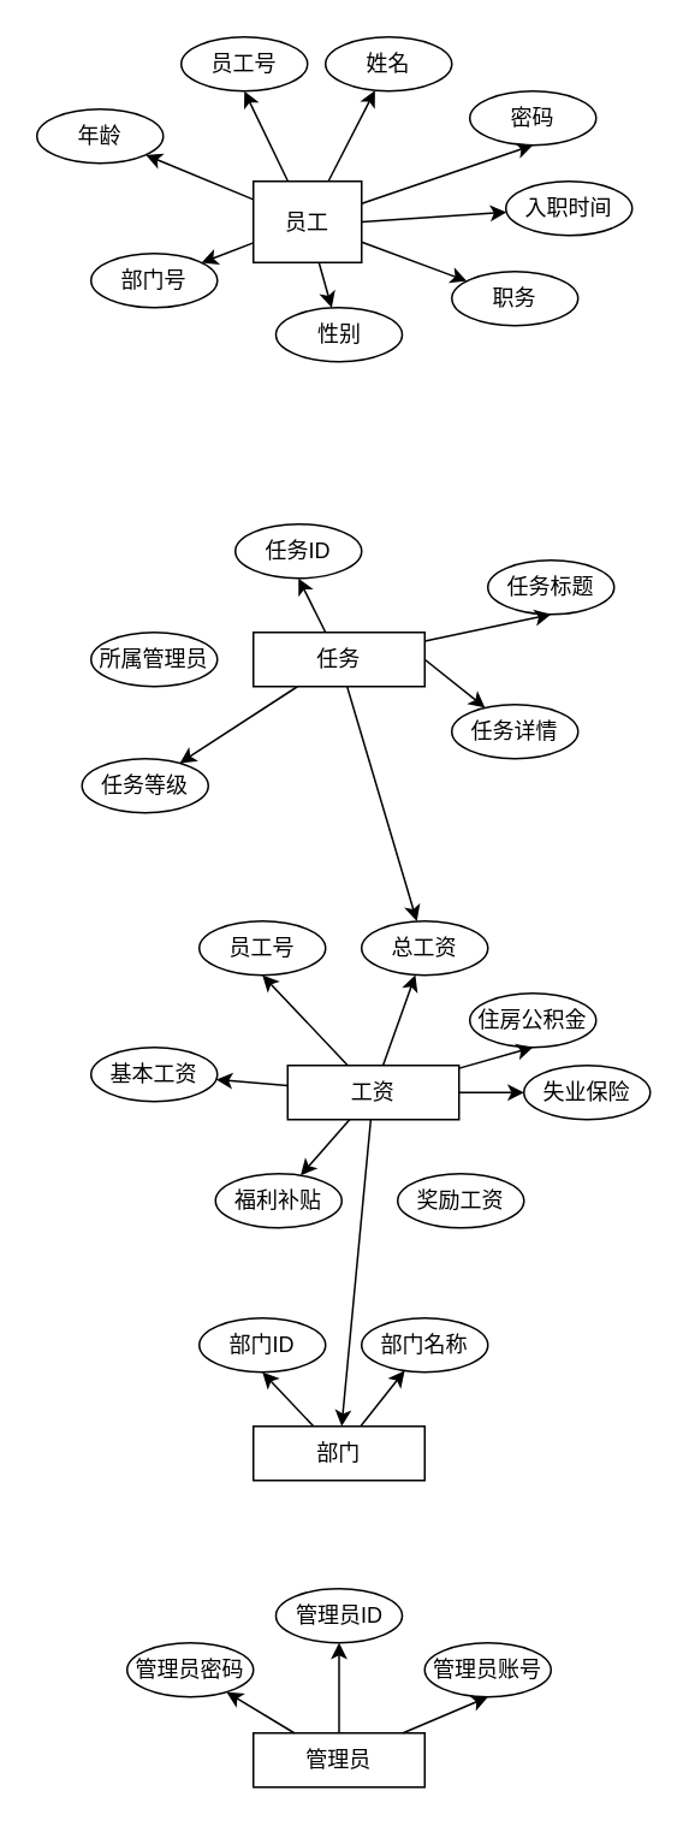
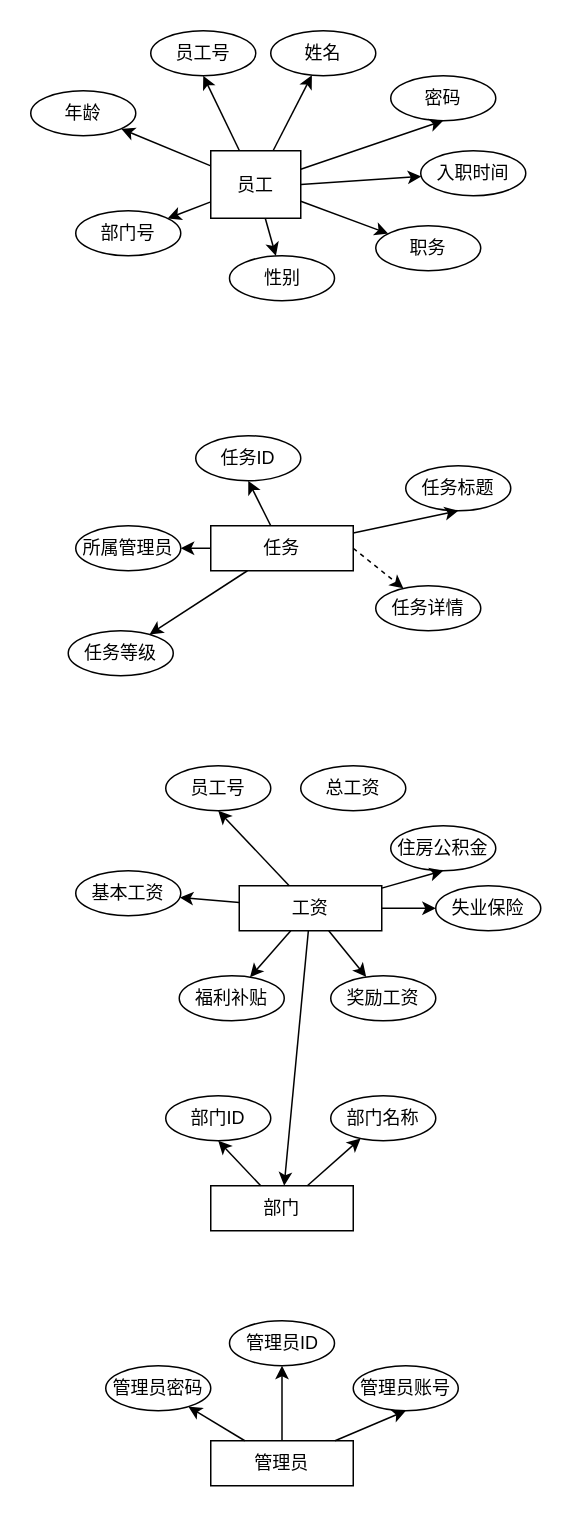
  <mxCell id="0" />
  <mxCell id="1" parent="0" />
  <mxCell id="2" value="员工" style="rounded=0;whiteSpace=wrap;html=1;" parent="1" vertex="1"><mxGeometry x="140" y="100" width="60" height="45" as="geometry" /></mxCell>
  <mxCell id="3" value="部门号" style="ellipse;whiteSpace=wrap;html=1;rounded=0;" parent="1" vertex="1"><mxGeometry x="50" y="140" width="70" height="30" as="geometry" /></mxCell>
  <mxCell id="4" value="密码" style="ellipse;whiteSpace=wrap;html=1;rounded=0;" parent="1" vertex="1"><mxGeometry x="260" y="50" width="70" height="30" as="geometry" /></mxCell>
  <mxCell id="5" value="年龄" style="ellipse;whiteSpace=wrap;html=1;rounded=0;" parent="1" vertex="1"><mxGeometry x="20" y="60" width="70" height="30" as="geometry" /></mxCell>
  <mxCell id="6" value="性别" style="ellipse;whiteSpace=wrap;html=1;rounded=0;" parent="1" vertex="1"><mxGeometry x="152.5" y="170" width="70" height="30" as="geometry" /></mxCell>
  <mxCell id="7" value="员工号" style="ellipse;whiteSpace=wrap;html=1;rounded=0;" parent="1" vertex="1"><mxGeometry x="100" y="20" width="70" height="30" as="geometry" /></mxCell>
  <mxCell id="8" value="入职时间" style="ellipse;whiteSpace=wrap;html=1;rounded=0;" parent="1" vertex="1"><mxGeometry x="280" y="100" width="70" height="30" as="geometry" /></mxCell>
  <mxCell id="9" value="姓名" style="ellipse;whiteSpace=wrap;html=1;rounded=0;" parent="1" vertex="1"><mxGeometry x="180" y="20" width="70" height="30" as="geometry" /></mxCell>
  <mxCell id="10" value="职务" style="ellipse;whiteSpace=wrap;html=1;rounded=0;" parent="1" vertex="1"><mxGeometry x="250" y="150" width="70" height="30" as="geometry" /></mxCell>
  <mxCell id="11" value="" style="endArrow=classic;html=1;rounded=0;entryX=0.5;entryY=1;entryDx=0;entryDy=0;" parent="1" source="2" target="7" edge="1"><mxGeometry width="50" height="50" relative="1" as="geometry"><mxPoint x="180" y="170" as="sourcePoint" /><mxPoint x="230" y="120" as="targetPoint" /></mxGeometry></mxCell>
  <mxCell id="12" value="" style="endArrow=classic;html=1;rounded=0;" parent="1" source="2" target="10" edge="1"><mxGeometry width="50" height="50" relative="1" as="geometry"><mxPoint x="180" y="170" as="sourcePoint" /><mxPoint x="230" y="120" as="targetPoint" /></mxGeometry></mxCell>
  <mxCell id="13" value="" style="endArrow=classic;html=1;rounded=0;exitX=1;exitY=0.5;exitDx=0;exitDy=0;" parent="1" source="2" target="8" edge="1"><mxGeometry width="50" height="50" relative="1" as="geometry"><mxPoint x="204" y="210" as="sourcePoint" /><mxPoint x="254" y="160" as="targetPoint" /></mxGeometry></mxCell>
  <mxCell id="14" value="" style="endArrow=classic;html=1;rounded=0;" parent="1" source="2" target="6" edge="1"><mxGeometry width="50" height="50" relative="1" as="geometry"><mxPoint x="220" y="220" as="sourcePoint" /><mxPoint x="270" y="170" as="targetPoint" /></mxGeometry></mxCell>
  <mxCell id="15" value="" style="endArrow=classic;html=1;rounded=0;" parent="1" source="2" target="9" edge="1"><mxGeometry width="50" height="50" relative="1" as="geometry"><mxPoint x="179" y="90" as="sourcePoint" /><mxPoint x="229" y="40" as="targetPoint" /></mxGeometry></mxCell>
  <mxCell id="16" value="" style="endArrow=classic;html=1;rounded=0;" parent="1" source="2" target="3" edge="1"><mxGeometry width="50" height="50" relative="1" as="geometry"><mxPoint x="160" y="90" as="sourcePoint" /><mxPoint x="210" y="40" as="targetPoint" /></mxGeometry></mxCell>
  <mxCell id="17" value="" style="endArrow=classic;html=1;rounded=0;entryX=0.5;entryY=1;entryDx=0;entryDy=0;" parent="1" source="2" target="4" edge="1"><mxGeometry width="50" height="50" relative="1" as="geometry"><mxPoint x="270" y="140" as="sourcePoint" /><mxPoint x="320" y="90" as="targetPoint" /><Array as="points" /></mxGeometry></mxCell>
  <mxCell id="18" value="" style="endArrow=classic;html=1;rounded=0;" parent="1" source="2" target="5" edge="1"><mxGeometry width="50" height="50" relative="1" as="geometry"><mxPoint x="179" y="100" as="sourcePoint" /><mxPoint x="229" y="50" as="targetPoint" /></mxGeometry></mxCell>
  <mxCell id="19" value="任务" style="rounded=0;whiteSpace=wrap;html=1;" parent="1" vertex="1"><mxGeometry x="140" y="350" width="95" height="30" as="geometry" /></mxCell>
  <mxCell id="20" value="任务标题" style="ellipse;whiteSpace=wrap;html=1;rounded=0;" parent="1" vertex="1"><mxGeometry x="270" y="310" width="70" height="30" as="geometry" /></mxCell>
  <mxCell id="21" value="任务ID" style="ellipse;whiteSpace=wrap;html=1;rounded=0;" parent="1" vertex="1"><mxGeometry x="130" y="290" width="70" height="30" as="geometry" /></mxCell>
  <mxCell id="22" value="任务详情" style="ellipse;whiteSpace=wrap;html=1;rounded=0;" parent="1" vertex="1"><mxGeometry x="250" y="390" width="70" height="30" as="geometry" /></mxCell>
  <mxCell id="23" value="任务等级" style="ellipse;whiteSpace=wrap;html=1;rounded=0;" parent="1" vertex="1"><mxGeometry x="45" y="420" width="70" height="30" as="geometry" /></mxCell>
  <mxCell id="24" value="所属管理员" style="ellipse;whiteSpace=wrap;html=1;rounded=0;" parent="1" vertex="1"><mxGeometry x="50" y="350" width="70" height="30" as="geometry" /></mxCell>
  <mxCell id="25" value="" style="endArrow=classic;html=1;rounded=0;entryX=0.5;entryY=1;entryDx=0;entryDy=0;" parent="1" source="19" target="21" edge="1"><mxGeometry width="50" height="50" relative="1" as="geometry"><mxPoint x="180" y="420" as="sourcePoint" /><mxPoint x="230" y="370" as="targetPoint" /></mxGeometry></mxCell>
- <mxCell id="26" value="" style="endArrow=classic;html=1;rounded=0;" parent="1" source="19" target="36" edge="1"><mxGeometry width="50" height="50" relative="1" as="geometry"><mxPoint x="180" y="420" as="sourcePoint" /><mxPoint x="230" y="370" as="targetPoint" /></mxGeometry></mxCell>
- <mxCell id="27" value="" style="endArrow=classic;html=1;rounded=0;exitX=1;exitY=0.5;exitDx=0;exitDy=0;" parent="1" source="19" target="22" edge="1"><mxGeometry width="50" height="50" relative="1" as="geometry"><mxPoint x="204" y="460" as="sourcePoint" /><mxPoint x="254" y="410" as="targetPoint" /></mxGeometry></mxCell>
+ <mxCell id="26" value="" style="endArrow=classic;html=1;rounded=0;" parent="1" source="19" target="24" edge="1"><mxGeometry width="50" height="50" relative="1" as="geometry"><mxPoint x="180" y="420" as="sourcePoint" /><mxPoint x="230" y="370" as="targetPoint" /></mxGeometry></mxCell>
+ <mxCell id="27" value="" style="endArrow=classic;html=1;rounded=0;exitX=1;exitY=0.5;exitDx=0;exitDy=0;dashed=1;" parent="1" source="19" target="22" edge="1"><mxGeometry width="50" height="50" relative="1" as="geometry"><mxPoint x="204" y="460" as="sourcePoint" /><mxPoint x="254" y="410" as="targetPoint" /></mxGeometry></mxCell>
  <mxCell id="28" value="" style="endArrow=classic;html=1;rounded=0;" parent="1" source="19" target="23" edge="1"><mxGeometry width="50" height="50" relative="1" as="geometry"><mxPoint x="179" y="340" as="sourcePoint" /><mxPoint x="229" y="290" as="targetPoint" /></mxGeometry></mxCell>
  <mxCell id="29" value="" style="endArrow=classic;html=1;rounded=0;entryX=0.5;entryY=1;entryDx=0;entryDy=0;" parent="1" source="19" target="20" edge="1"><mxGeometry width="50" height="50" relative="1" as="geometry"><mxPoint x="270" y="390" as="sourcePoint" /><mxPoint x="320" y="340" as="targetPoint" /><Array as="points" /></mxGeometry></mxCell>
  <mxCell id="30" value="工资" style="rounded=0;whiteSpace=wrap;html=1;" parent="1" vertex="1"><mxGeometry x="159" y="590" width="95" height="30" as="geometry" /></mxCell>
  <mxCell id="31" value="基本工资" style="ellipse;whiteSpace=wrap;html=1;rounded=0;" parent="1" vertex="1"><mxGeometry x="50" y="580" width="70" height="30" as="geometry" /></mxCell>
  <mxCell id="32" value="住房公积金" style="ellipse;whiteSpace=wrap;html=1;rounded=0;" parent="1" vertex="1"><mxGeometry x="260" y="550" width="70" height="30" as="geometry" /></mxCell>
  <mxCell id="33" value="福利补贴" style="ellipse;whiteSpace=wrap;html=1;rounded=0;" parent="1" vertex="1"><mxGeometry x="119" y="650" width="70" height="30" as="geometry" /></mxCell>
  <mxCell id="34" value="员工号" style="ellipse;whiteSpace=wrap;html=1;rounded=0;" parent="1" vertex="1"><mxGeometry x="110" y="510" width="70" height="30" as="geometry" /></mxCell>
  <mxCell id="35" value="失业保险" style="ellipse;whiteSpace=wrap;html=1;rounded=0;" parent="1" vertex="1"><mxGeometry x="290" y="590" width="70" height="30" as="geometry" /></mxCell>
  <mxCell id="36" value="总工资" style="ellipse;whiteSpace=wrap;html=1;rounded=0;" parent="1" vertex="1"><mxGeometry x="200" y="510" width="70" height="30" as="geometry" /></mxCell>
  <mxCell id="37" value="奖励工资" style="ellipse;whiteSpace=wrap;html=1;rounded=0;" parent="1" vertex="1"><mxGeometry x="220" y="650" width="70" height="30" as="geometry" /></mxCell>
  <mxCell id="38" value="" style="endArrow=classic;html=1;rounded=0;entryX=0.5;entryY=1;entryDx=0;entryDy=0;" parent="1" source="30" target="34" edge="1"><mxGeometry width="50" height="50" relative="1" as="geometry"><mxPoint x="199" y="660" as="sourcePoint" /><mxPoint x="249" y="610" as="targetPoint" /></mxGeometry></mxCell>
  <mxCell id="39" value="" style="endArrow=classic;html=1;rounded=0;" parent="1" source="30" target="45" edge="1"><mxGeometry width="50" height="50" relative="1" as="geometry"><mxPoint x="199" y="660" as="sourcePoint" /><mxPoint x="249" y="610" as="targetPoint" /></mxGeometry></mxCell>
  <mxCell id="40" value="" style="endArrow=classic;html=1;rounded=0;exitX=1;exitY=0.5;exitDx=0;exitDy=0;" parent="1" source="30" target="35" edge="1"><mxGeometry width="50" height="50" relative="1" as="geometry"><mxPoint x="223" y="700" as="sourcePoint" /><mxPoint x="273" y="650" as="targetPoint" /></mxGeometry></mxCell>
  <mxCell id="41" value="" style="endArrow=classic;html=1;rounded=0;" parent="1" source="30" target="33" edge="1"><mxGeometry width="50" height="50" relative="1" as="geometry"><mxPoint x="239" y="710" as="sourcePoint" /><mxPoint x="289" y="660" as="targetPoint" /></mxGeometry></mxCell>
- <mxCell id="42" value="" style="endArrow=classic;html=1;rounded=0;" parent="1" source="30" target="36" edge="1"><mxGeometry width="50" height="50" relative="1" as="geometry"><mxPoint x="198" y="580" as="sourcePoint" /><mxPoint x="248" y="530" as="targetPoint" /></mxGeometry></mxCell>
+ <mxCell id="42" value="" style="endArrow=classic;html=1;rounded=0;" parent="1" source="30" target="37" edge="1"><mxGeometry width="50" height="50" relative="1" as="geometry"><mxPoint x="198" y="580" as="sourcePoint" /><mxPoint x="248" y="530" as="targetPoint" /></mxGeometry></mxCell>
  <mxCell id="43" value="" style="endArrow=classic;html=1;rounded=0;" parent="1" source="30" target="31" edge="1"><mxGeometry width="50" height="50" relative="1" as="geometry"><mxPoint x="179" y="580" as="sourcePoint" /><mxPoint x="229" y="530" as="targetPoint" /></mxGeometry></mxCell>
  <mxCell id="44" value="" style="endArrow=classic;html=1;rounded=0;entryX=0.5;entryY=1;entryDx=0;entryDy=0;" parent="1" source="30" target="32" edge="1"><mxGeometry width="50" height="50" relative="1" as="geometry"><mxPoint x="289" y="630" as="sourcePoint" /><mxPoint x="339" y="580" as="targetPoint" /><Array as="points" /></mxGeometry></mxCell>
  <mxCell id="45" value="部门" style="rounded=0;whiteSpace=wrap;html=1;" parent="1" vertex="1"><mxGeometry x="140" y="790" width="95" height="30" as="geometry" /></mxCell>
  <mxCell id="46" value="部门ID" style="ellipse;whiteSpace=wrap;html=1;rounded=0;" parent="1" vertex="1"><mxGeometry x="110" y="730" width="70" height="30" as="geometry" /></mxCell>
- <mxCell id="47" value="部门名称" style="ellipse;whiteSpace=wrap;html=1;rounded=0;" parent="1" vertex="1"><mxGeometry x="200" y="730" width="70" height="30" as="geometry" /></mxCell>
+ <mxCell id="47" value="部门名称" style="ellipse;whiteSpace=wrap;html=1;rounded=0;" parent="1" vertex="1"><mxGeometry x="220" y="730" width="70" height="30" as="geometry" /></mxCell>
  <mxCell id="48" value="" style="endArrow=classic;html=1;rounded=0;entryX=0.5;entryY=1;entryDx=0;entryDy=0;" parent="1" source="45" target="46" edge="1"><mxGeometry width="50" height="50" relative="1" as="geometry"><mxPoint x="180" y="860" as="sourcePoint" /><mxPoint x="230" y="810" as="targetPoint" /></mxGeometry></mxCell>
  <mxCell id="49" value="" style="endArrow=classic;html=1;rounded=0;" parent="1" source="45" target="47" edge="1"><mxGeometry width="50" height="50" relative="1" as="geometry"><mxPoint x="180" y="860" as="sourcePoint" /><mxPoint x="230" y="810" as="targetPoint" /></mxGeometry></mxCell>
  <mxCell id="50" value="管理员" style="rounded=0;whiteSpace=wrap;html=1;" vertex="1" parent="1"><mxGeometry x="140" y="960" width="95" height="30" as="geometry" /></mxCell>
  <mxCell id="51" value="管理员账号" style="ellipse;whiteSpace=wrap;html=1;rounded=0;" vertex="1" parent="1"><mxGeometry x="235" y="910" width="70" height="30" as="geometry" /></mxCell>
  <mxCell id="52" value="管理员ID" style="ellipse;whiteSpace=wrap;html=1;rounded=0;" vertex="1" parent="1"><mxGeometry x="152.5" y="880" width="70" height="30" as="geometry" /></mxCell>
  <mxCell id="53" value="管理员密码" style="ellipse;whiteSpace=wrap;html=1;rounded=0;" vertex="1" parent="1"><mxGeometry x="70" y="910" width="70" height="30" as="geometry" /></mxCell>
  <mxCell id="54" value="" style="endArrow=classic;html=1;rounded=0;entryX=0.5;entryY=1;entryDx=0;entryDy=0;" edge="1" parent="1" source="50" target="52"><mxGeometry width="50" height="50" relative="1" as="geometry"><mxPoint x="180" y="1030" as="sourcePoint" /><mxPoint x="230" y="980" as="targetPoint" /></mxGeometry></mxCell>
  <mxCell id="55" value="" style="endArrow=classic;html=1;rounded=0;" edge="1" parent="1" source="50" target="53"><mxGeometry width="50" height="50" relative="1" as="geometry"><mxPoint x="179" y="950" as="sourcePoint" /><mxPoint x="229" y="900" as="targetPoint" /></mxGeometry></mxCell>
  <mxCell id="56" value="" style="endArrow=classic;html=1;rounded=0;entryX=0.5;entryY=1;entryDx=0;entryDy=0;" edge="1" parent="1" source="50" target="51"><mxGeometry width="50" height="50" relative="1" as="geometry"><mxPoint x="270" y="1000" as="sourcePoint" /><mxPoint x="320" y="950" as="targetPoint" /><Array as="points" /></mxGeometry></mxCell>
